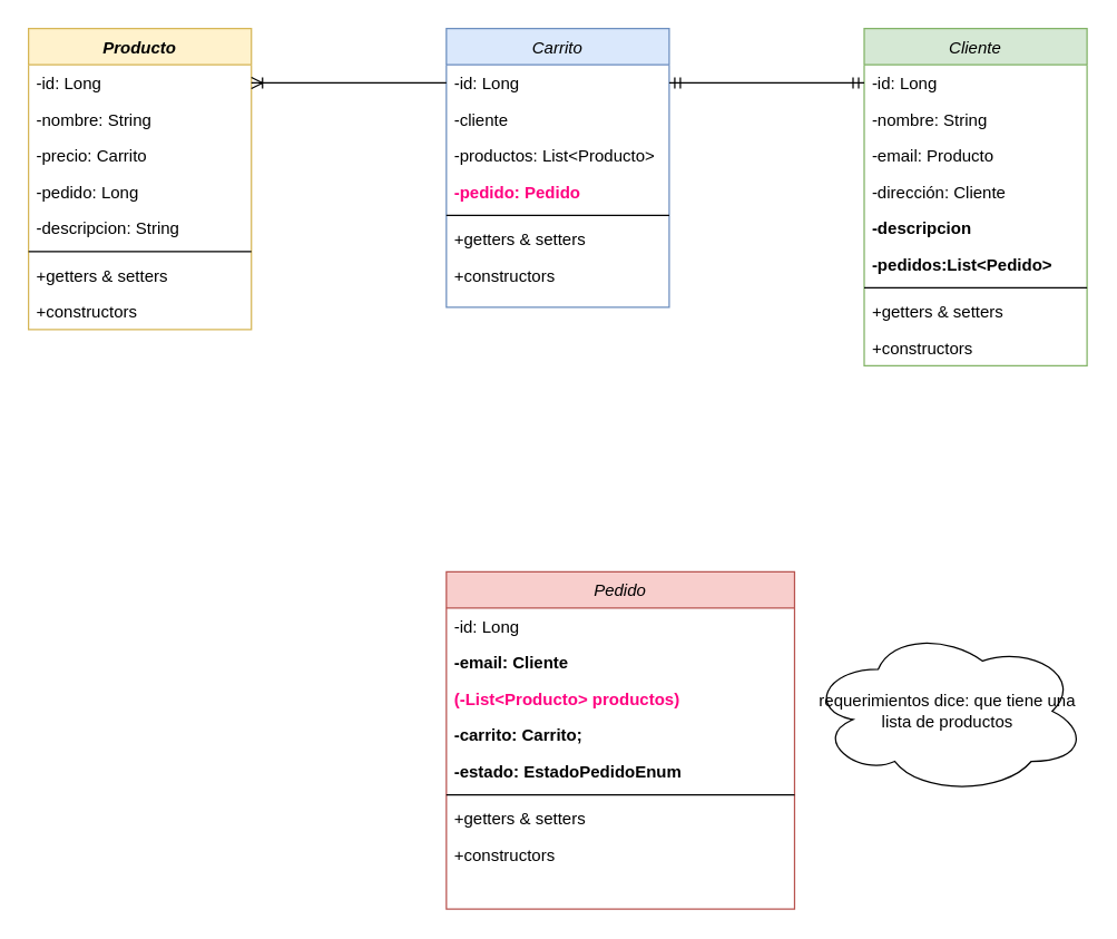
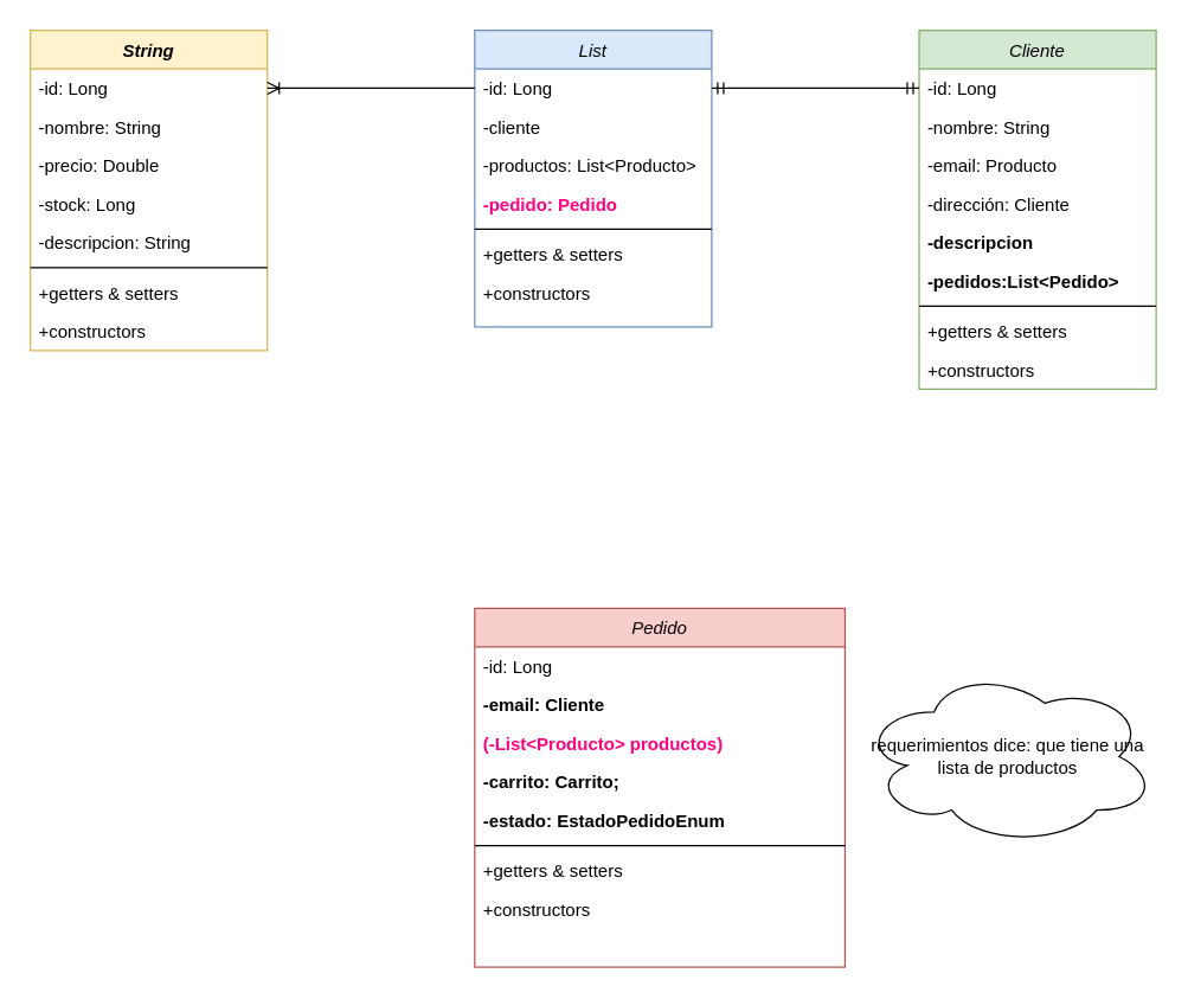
  <mxCell id="0" />
  <mxCell id="1" parent="0" />
- <mxCell id="2" value="Producto" style="swimlane;fontStyle=3;align=center;verticalAlign=top;childLayout=stackLayout;horizontal=1;startSize=26;horizontalStack=0;resizeParent=1;resizeLast=0;collapsible=1;marginBottom=0;rounded=0;shadow=0;strokeWidth=1;fillColor=#fff2cc;strokeColor=#d6b656;" vertex="1" parent="1"><mxGeometry x="20" y="20" width="160" height="216" as="geometry"><mxRectangle x="230" y="140" width="160" height="26" as="alternateBounds" /></mxGeometry></mxCell>
+ <mxCell id="2" value="String" style="swimlane;fontStyle=3;align=center;verticalAlign=top;childLayout=stackLayout;horizontal=1;startSize=26;horizontalStack=0;resizeParent=1;resizeLast=0;collapsible=1;marginBottom=0;rounded=0;shadow=0;strokeWidth=1;fillColor=#fff2cc;strokeColor=#d6b656;" vertex="1" parent="1"><mxGeometry x="20" y="20" width="160" height="216" as="geometry"><mxRectangle x="230" y="140" width="160" height="26" as="alternateBounds" /></mxGeometry></mxCell>
  <mxCell id="3" value="-id: Long" style="text;align=left;verticalAlign=top;spacingLeft=4;spacingRight=4;overflow=hidden;rotatable=0;points=[[0,0.5],[1,0.5]];portConstraint=eastwest;" vertex="1" parent="2"><mxGeometry y="26" width="160" height="26" as="geometry" /></mxCell>
  <mxCell id="4" value="-nombre: String" style="text;align=left;verticalAlign=top;spacingLeft=4;spacingRight=4;overflow=hidden;rotatable=0;points=[[0,0.5],[1,0.5]];portConstraint=eastwest;rounded=0;shadow=0;html=0;" vertex="1" parent="2"><mxGeometry y="52" width="160" height="26" as="geometry" /></mxCell>
- <mxCell id="5" value="-precio: Carrito" style="text;align=left;verticalAlign=top;spacingLeft=4;spacingRight=4;overflow=hidden;rotatable=0;points=[[0,0.5],[1,0.5]];portConstraint=eastwest;rounded=0;shadow=0;html=0;" vertex="1" parent="2"><mxGeometry y="78" width="160" height="26" as="geometry" /></mxCell>
- <mxCell id="6" value="-pedido: Long" style="text;align=left;verticalAlign=top;spacingLeft=4;spacingRight=4;overflow=hidden;rotatable=0;points=[[0,0.5],[1,0.5]];portConstraint=eastwest;rounded=0;shadow=0;html=0;" vertex="1" parent="2"><mxGeometry y="104" width="160" height="26" as="geometry" /></mxCell>
+ <mxCell id="5" value="-precio: Double" style="text;align=left;verticalAlign=top;spacingLeft=4;spacingRight=4;overflow=hidden;rotatable=0;points=[[0,0.5],[1,0.5]];portConstraint=eastwest;rounded=0;shadow=0;html=0;" vertex="1" parent="2"><mxGeometry y="78" width="160" height="26" as="geometry" /></mxCell>
+ <mxCell id="6" value="-stock: Long" style="text;align=left;verticalAlign=top;spacingLeft=4;spacingRight=4;overflow=hidden;rotatable=0;points=[[0,0.5],[1,0.5]];portConstraint=eastwest;rounded=0;shadow=0;html=0;" vertex="1" parent="2"><mxGeometry y="104" width="160" height="26" as="geometry" /></mxCell>
  <mxCell id="7" value="-descripcion: String" style="text;align=left;verticalAlign=top;spacingLeft=4;spacingRight=4;overflow=hidden;rotatable=0;points=[[0,0.5],[1,0.5]];portConstraint=eastwest;rounded=0;shadow=0;html=0;" vertex="1" parent="2"><mxGeometry y="130" width="160" height="26" as="geometry" /></mxCell>
  <mxCell id="8" value="" style="line;html=1;strokeWidth=1;align=left;verticalAlign=middle;spacingTop=-1;spacingLeft=3;spacingRight=3;rotatable=0;labelPosition=right;points=[];portConstraint=eastwest;" vertex="1" parent="2"><mxGeometry y="156" width="160" height="8" as="geometry" /></mxCell>
  <mxCell id="9" value="+getters &amp; setters" style="text;align=left;verticalAlign=top;spacingLeft=4;spacingRight=4;overflow=hidden;rotatable=0;points=[[0,0.5],[1,0.5]];portConstraint=eastwest;" vertex="1" parent="2"><mxGeometry y="164" width="160" height="26" as="geometry" /></mxCell>
  <mxCell id="10" value="+constructors" style="text;align=left;verticalAlign=top;spacingLeft=4;spacingRight=4;overflow=hidden;rotatable=0;points=[[0,0.5],[1,0.5]];portConstraint=eastwest;rounded=0;shadow=0;html=0;" vertex="1" parent="2"><mxGeometry y="190" width="160" height="26" as="geometry" /></mxCell>
  <mxCell id="11" value="Cliente" style="swimlane;fontStyle=2;align=center;verticalAlign=top;childLayout=stackLayout;horizontal=1;startSize=26;horizontalStack=0;resizeParent=1;resizeLast=0;collapsible=1;marginBottom=0;rounded=0;shadow=0;strokeWidth=1;fillColor=#d5e8d4;strokeColor=#82b366;" vertex="1" parent="1"><mxGeometry x="620" y="20" width="160" height="242" as="geometry"><mxRectangle x="230" y="140" width="160" height="26" as="alternateBounds" /></mxGeometry></mxCell>
  <mxCell id="12" value="-id: Long" style="text;align=left;verticalAlign=top;spacingLeft=4;spacingRight=4;overflow=hidden;rotatable=0;points=[[0,0.5],[1,0.5]];portConstraint=eastwest;" vertex="1" parent="11"><mxGeometry y="26" width="160" height="26" as="geometry" /></mxCell>
  <mxCell id="13" value="-nombre: String" style="text;align=left;verticalAlign=top;spacingLeft=4;spacingRight=4;overflow=hidden;rotatable=0;points=[[0,0.5],[1,0.5]];portConstraint=eastwest;rounded=0;shadow=0;html=0;" vertex="1" parent="11"><mxGeometry y="52" width="160" height="26" as="geometry" /></mxCell>
  <mxCell id="14" value="-email: Producto" style="text;align=left;verticalAlign=top;spacingLeft=4;spacingRight=4;overflow=hidden;rotatable=0;points=[[0,0.5],[1,0.5]];portConstraint=eastwest;rounded=0;shadow=0;html=0;" vertex="1" parent="11"><mxGeometry y="78" width="160" height="26" as="geometry" /></mxCell>
  <mxCell id="15" value="-dirección: Cliente" style="text;align=left;verticalAlign=top;spacingLeft=4;spacingRight=4;overflow=hidden;rotatable=0;points=[[0,0.5],[1,0.5]];portConstraint=eastwest;rounded=0;shadow=0;html=0;" vertex="1" parent="11"><mxGeometry y="104" width="160" height="26" as="geometry" /></mxCell>
  <mxCell id="16" value="-descripcion" style="text;align=left;verticalAlign=top;spacingLeft=4;spacingRight=4;overflow=hidden;rotatable=0;points=[[0,0.5],[1,0.5]];portConstraint=eastwest;rounded=0;shadow=0;html=0;fontStyle=1" vertex="1" parent="11"><mxGeometry y="130" width="160" height="26" as="geometry" /></mxCell>
  <mxCell id="17" value="-pedidos:List&lt;Pedido&gt;" style="text;align=left;verticalAlign=top;spacingLeft=4;spacingRight=4;overflow=hidden;rotatable=0;points=[[0,0.5],[1,0.5]];portConstraint=eastwest;rounded=0;shadow=0;html=0;fontStyle=1;fontColor=#000000;" vertex="1" parent="11"><mxGeometry y="156" width="160" height="26" as="geometry" /></mxCell>
  <mxCell id="18" value="" style="line;html=1;strokeWidth=1;align=left;verticalAlign=middle;spacingTop=-1;spacingLeft=3;spacingRight=3;rotatable=0;labelPosition=right;points=[];portConstraint=eastwest;" vertex="1" parent="11"><mxGeometry y="182" width="160" height="8" as="geometry" /></mxCell>
  <mxCell id="19" value="+getters &amp; setters" style="text;align=left;verticalAlign=top;spacingLeft=4;spacingRight=4;overflow=hidden;rotatable=0;points=[[0,0.5],[1,0.5]];portConstraint=eastwest;" vertex="1" parent="11"><mxGeometry y="190" width="160" height="26" as="geometry" /></mxCell>
  <mxCell id="20" value="+constructors" style="text;align=left;verticalAlign=top;spacingLeft=4;spacingRight=4;overflow=hidden;rotatable=0;points=[[0,0.5],[1,0.5]];portConstraint=eastwest;rounded=0;shadow=0;html=0;" vertex="1" parent="11"><mxGeometry y="216" width="160" height="26" as="geometry" /></mxCell>
- <mxCell id="21" value="Carrito" style="swimlane;fontStyle=2;align=center;verticalAlign=top;childLayout=stackLayout;horizontal=1;startSize=26;horizontalStack=0;resizeParent=1;resizeLast=0;collapsible=1;marginBottom=0;rounded=0;shadow=0;strokeWidth=1;fillColor=#dae8fc;strokeColor=#6c8ebf;" vertex="1" parent="1"><mxGeometry x="320" y="20" width="160" height="200" as="geometry"><mxRectangle x="230" y="140" width="160" height="26" as="alternateBounds" /></mxGeometry></mxCell>
+ <mxCell id="21" value="List" style="swimlane;fontStyle=2;align=center;verticalAlign=top;childLayout=stackLayout;horizontal=1;startSize=26;horizontalStack=0;resizeParent=1;resizeLast=0;collapsible=1;marginBottom=0;rounded=0;shadow=0;strokeWidth=1;fillColor=#dae8fc;strokeColor=#6c8ebf;" vertex="1" parent="1"><mxGeometry x="320" y="20" width="160" height="200" as="geometry"><mxRectangle x="230" y="140" width="160" height="26" as="alternateBounds" /></mxGeometry></mxCell>
  <mxCell id="22" value="-id: Long" style="text;align=left;verticalAlign=top;spacingLeft=4;spacingRight=4;overflow=hidden;rotatable=0;points=[[0,0.5],[1,0.5]];portConstraint=eastwest;" vertex="1" parent="21"><mxGeometry y="26" width="160" height="26" as="geometry" /></mxCell>
  <mxCell id="23" value="-cliente" style="text;align=left;verticalAlign=top;spacingLeft=4;spacingRight=4;overflow=hidden;rotatable=0;points=[[0,0.5],[1,0.5]];portConstraint=eastwest;rounded=0;shadow=0;html=0;fontStyle=0;fontColor=#000000;" vertex="1" parent="21"><mxGeometry y="52" width="160" height="26" as="geometry" /></mxCell>
  <mxCell id="24" value="-productos: List&lt;Producto&gt;" style="text;align=left;verticalAlign=top;spacingLeft=4;spacingRight=4;overflow=hidden;rotatable=0;points=[[0,0.5],[1,0.5]];portConstraint=eastwest;rounded=0;shadow=0;html=0;fontStyle=0;fontColor=#000000;" vertex="1" parent="21"><mxGeometry y="78" width="160" height="26" as="geometry" /></mxCell>
  <mxCell id="25" value="-pedido: Pedido" style="text;align=left;verticalAlign=top;spacingLeft=4;spacingRight=4;overflow=hidden;rotatable=0;points=[[0,0.5],[1,0.5]];portConstraint=eastwest;rounded=0;shadow=0;html=0;fontStyle=1;fontColor=#FF0080;" vertex="1" parent="21"><mxGeometry y="104" width="160" height="26" as="geometry" /></mxCell>
  <mxCell id="26" value="" style="line;html=1;strokeWidth=1;align=left;verticalAlign=middle;spacingTop=-1;spacingLeft=3;spacingRight=3;rotatable=0;labelPosition=right;points=[];portConstraint=eastwest;" vertex="1" parent="21"><mxGeometry y="130" width="160" height="8" as="geometry" /></mxCell>
  <mxCell id="27" value="+getters &amp; setters" style="text;align=left;verticalAlign=top;spacingLeft=4;spacingRight=4;overflow=hidden;rotatable=0;points=[[0,0.5],[1,0.5]];portConstraint=eastwest;" vertex="1" parent="21"><mxGeometry y="138" width="160" height="26" as="geometry" /></mxCell>
  <mxCell id="28" value="+constructors" style="text;align=left;verticalAlign=top;spacingLeft=4;spacingRight=4;overflow=hidden;rotatable=0;points=[[0,0.5],[1,0.5]];portConstraint=eastwest;rounded=0;shadow=0;html=0;" vertex="1" parent="21"><mxGeometry y="164" width="160" height="26" as="geometry" /></mxCell>
  <mxCell id="29" value="Pedido" style="swimlane;fontStyle=2;align=center;verticalAlign=top;childLayout=stackLayout;horizontal=1;startSize=26;horizontalStack=0;resizeParent=1;resizeLast=0;collapsible=1;marginBottom=0;rounded=0;shadow=0;strokeWidth=1;fillColor=#f8cecc;strokeColor=#b85450;" vertex="1" parent="1"><mxGeometry x="320" y="410" width="250" height="242" as="geometry"><mxRectangle x="230" y="140" width="160" height="26" as="alternateBounds" /></mxGeometry></mxCell>
  <mxCell id="30" value="-id: Long" style="text;align=left;verticalAlign=top;spacingLeft=4;spacingRight=4;overflow=hidden;rotatable=0;points=[[0,0.5],[1,0.5]];portConstraint=eastwest;" vertex="1" parent="29"><mxGeometry y="26" width="250" height="26" as="geometry" /></mxCell>
  <mxCell id="31" value="-email: Cliente" style="text;align=left;verticalAlign=top;spacingLeft=4;spacingRight=4;overflow=hidden;rotatable=0;points=[[0,0.5],[1,0.5]];portConstraint=eastwest;rounded=0;shadow=0;html=0;fontStyle=1" vertex="1" parent="29"><mxGeometry y="52" width="250" height="26" as="geometry" /></mxCell>
  <mxCell id="32" value="(-List&lt;Producto&gt; productos)" style="text;align=left;verticalAlign=top;spacingLeft=4;spacingRight=4;overflow=hidden;rotatable=0;points=[[0,0.5],[1,0.5]];portConstraint=eastwest;rounded=0;shadow=0;html=0;fontStyle=1;fontColor=#FF0080;" vertex="1" parent="29"><mxGeometry y="78" width="250" height="26" as="geometry" /></mxCell>
  <mxCell id="33" value="-carrito: Carrito;" style="text;align=left;verticalAlign=top;spacingLeft=4;spacingRight=4;overflow=hidden;rotatable=0;points=[[0,0.5],[1,0.5]];portConstraint=eastwest;rounded=0;shadow=0;html=0;fontStyle=1" vertex="1" parent="29"><mxGeometry y="104" width="250" height="26" as="geometry" /></mxCell>
  <mxCell id="34" value="-estado: EstadoPedidoEnum" style="text;align=left;verticalAlign=top;spacingLeft=4;spacingRight=4;overflow=hidden;rotatable=0;points=[[0,0.5],[1,0.5]];portConstraint=eastwest;rounded=0;shadow=0;html=0;fontStyle=1" vertex="1" parent="29"><mxGeometry y="130" width="250" height="26" as="geometry" /></mxCell>
  <mxCell id="35" value="" style="line;html=1;strokeWidth=1;align=left;verticalAlign=middle;spacingTop=-1;spacingLeft=3;spacingRight=3;rotatable=0;labelPosition=right;points=[];portConstraint=eastwest;" vertex="1" parent="29"><mxGeometry y="156" width="250" height="8" as="geometry" /></mxCell>
  <mxCell id="36" value="+getters &amp; setters" style="text;align=left;verticalAlign=top;spacingLeft=4;spacingRight=4;overflow=hidden;rotatable=0;points=[[0,0.5],[1,0.5]];portConstraint=eastwest;" vertex="1" parent="29"><mxGeometry y="164" width="250" height="26" as="geometry" /></mxCell>
  <mxCell id="37" value="+constructors" style="text;align=left;verticalAlign=top;spacingLeft=4;spacingRight=4;overflow=hidden;rotatable=0;points=[[0,0.5],[1,0.5]];portConstraint=eastwest;rounded=0;shadow=0;html=0;" vertex="1" parent="29"><mxGeometry y="190" width="250" height="26" as="geometry" /></mxCell>
  <mxCell id="38" value="" style="fontSize=12;html=1;endArrow=ERmandOne;startArrow=ERmandOne;rounded=0;edgeStyle=orthogonalEdgeStyle;elbow=vertical;entryX=1;entryY=0.5;entryDx=0;entryDy=0;exitX=0;exitY=0.5;exitDx=0;exitDy=0;" edge="1" parent="1" source="12" target="22"><mxGeometry width="100" height="100" relative="1" as="geometry"><mxPoint x="540" y="110" as="sourcePoint" /><mxPoint x="640" y="180" as="targetPoint" /></mxGeometry></mxCell>
  <mxCell id="39" value="" style="edgeStyle=orthogonalEdgeStyle;fontSize=12;html=1;endArrow=ERoneToMany;rounded=0;exitX=0;exitY=0.5;exitDx=0;exitDy=0;entryX=1;entryY=0.5;entryDx=0;entryDy=0;" edge="1" parent="1" source="22" target="3"><mxGeometry width="100" height="100" relative="1" as="geometry"><mxPoint x="140" y="370" as="sourcePoint" /><mxPoint x="240" y="270" as="targetPoint" /></mxGeometry></mxCell>
  <mxCell id="40" value="requerimientos dice: que&amp;nbsp;tiene una lista de productos" style="ellipse;shape=cloud;whiteSpace=wrap;html=1;align=center;" vertex="1" parent="1"><mxGeometry x="580" y="450" width="200" height="120" as="geometry" /></mxCell>
